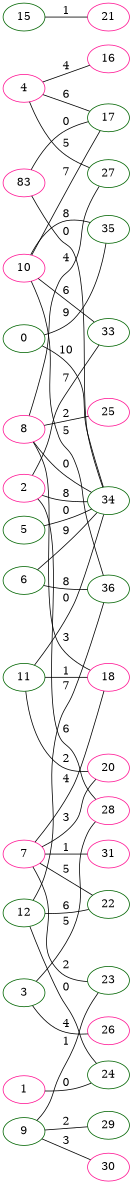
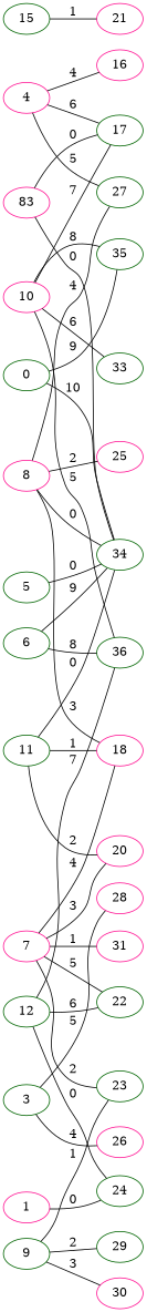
  graph {
    rankdir=LR
    node [color=darkgreen]
    0
    34
    35
    1 [color=deeppink]
    24
-   2 [color=deeppink]
    33
    28 [color=deeppink]
    3
    26 [color=deeppink]
    4 [color=deeppink]
    27
    17
    16 [color=deeppink]
    5
    6
    36
    7 [color=deeppink]
    22
    18 [color=deeppink]
    20 [color=deeppink]
    23
    31 [color=deeppink]
    8 [color=deeppink]
    25 [color=deeppink]
    9
    29
    30 [color=deeppink]
    10 [color=deeppink]
    11
    12
    n32 [color=deeppink label=83]
    21 [color=deeppink]
    15
    0 -- 34 [label=10]
    0 -- 35 [label=9]
    1 -- 24 [label=0]
-   2 -- 34 [label=8]
-   2 -- 33 [label=7]
-   2 -- 28 [label=6]
    3 -- 28 [label=5]
    3 -- 26 [label=4]
    4 -- 27 [label=5]
    4 -- 17 [label=6]
    4 -- 16 [label=4]
    5 -- 34 [label=0]
    6 -- 34 [label=9]
    6 -- 36 [label=8]
    7 -- 22 [label=5]
    7 -- 18 [label=4]
    7 -- 20 [label=3]
    7 -- 23 [label=2]
    7 -- 31 [label=1]
    8 -- 34 [label=0]
    8 -- 27 [label=4]
    8 -- 18 [label=3]
    8 -- 25 [label=2]
    9 -- 23 [label=1]
    9 -- 29 [label=2]
    9 -- 30 [label=3]
    10 -- 35 [label=8]
    10 -- 33 [label=6]
    10 -- 17 [label=7]
    10 -- 36 [label=5]
    11 -- 34 [label=0]
    11 -- 18 [label=1]
    11 -- 20 [label=2]
    12 -- 24 [label=0]
    12 -- 36 [label=7]
    12 -- 22 [label=6]
    n32 -- 34 [label=0]
    n32 -- 17 [label=0]
    15 -- 21 [label=1]
  }
